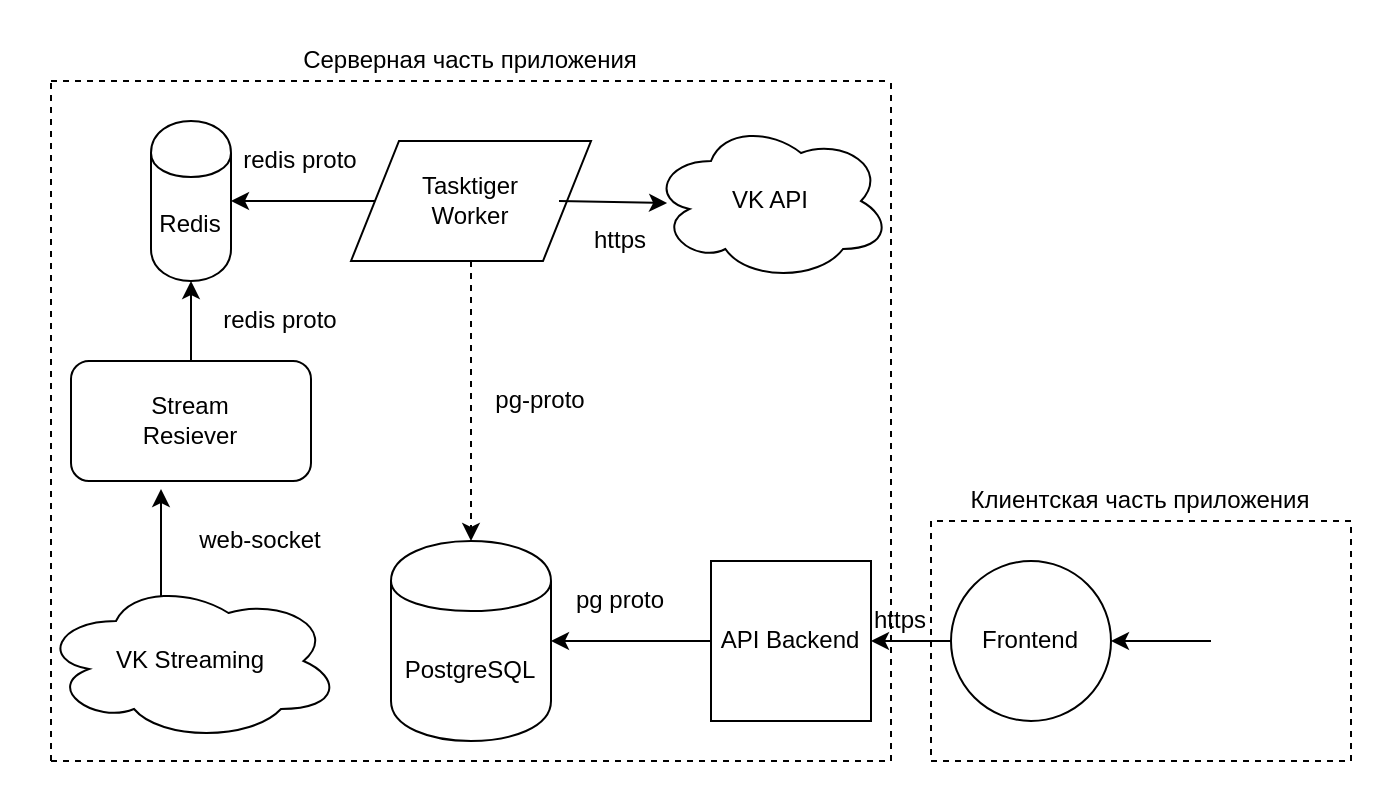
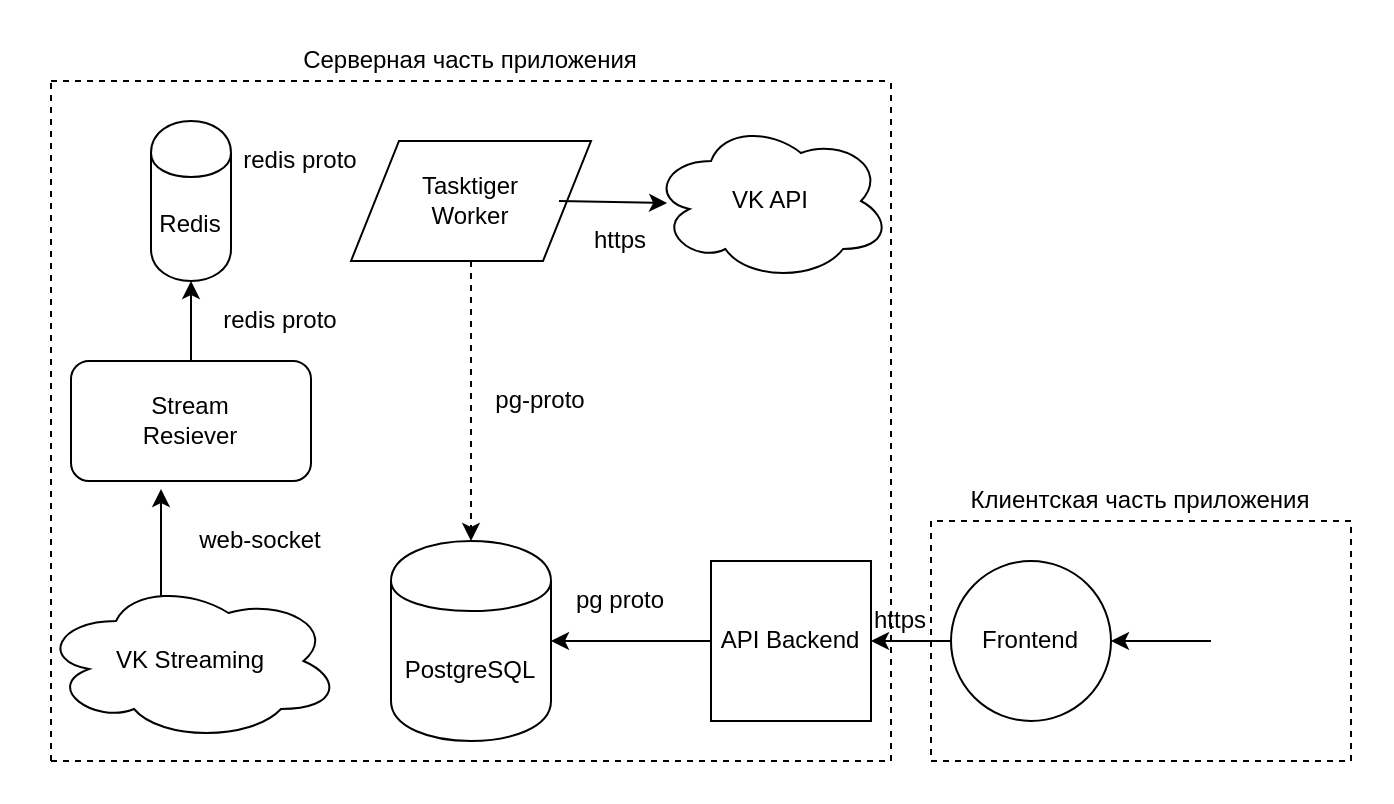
  <mxCell id="0" />
  <mxCell id="1" parent="0" />
  <mxCell id="2" value="Frontend" style="ellipse;whiteSpace=wrap;html=1;aspect=fixed;" parent="1" vertex="1"><mxGeometry x="475" y="280" width="80" height="80" as="geometry" /></mxCell>
  <mxCell id="3" value="API Backend" style="whiteSpace=wrap;html=1;aspect=fixed;" parent="1" vertex="1"><mxGeometry x="355" y="280" width="80" height="80" as="geometry" /></mxCell>
  <mxCell id="4" value="Redis" style="shape=cylinder;whiteSpace=wrap;html=1;boundedLbl=1;backgroundOutline=1;" parent="1" vertex="1"><mxGeometry x="75" y="60" width="40" height="80" as="geometry" /></mxCell>
  <mxCell id="5" value="&lt;div&gt;PostgreSQL&lt;/div&gt;" style="shape=cylinder;whiteSpace=wrap;html=1;boundedLbl=1;backgroundOutline=1;" parent="1" vertex="1"><mxGeometry x="195" y="270" width="80" height="100" as="geometry" /></mxCell>
  <mxCell id="6" value="&lt;div&gt;VK API&lt;/div&gt;" style="ellipse;shape=cloud;whiteSpace=wrap;html=1;" parent="1" vertex="1"><mxGeometry x="325" y="60" width="120" height="80" as="geometry" /></mxCell>
  <mxCell id="7" style="edgeStyle=orthogonalEdgeStyle;rounded=0;orthogonalLoop=1;jettySize=auto;html=1;exitX=0.4;exitY=0.1;exitDx=0;exitDy=0;exitPerimeter=0;entryX=0.375;entryY=1.067;entryDx=0;entryDy=0;entryPerimeter=0;" edge="1" parent="1" source="8" target="9"><mxGeometry relative="1" as="geometry" /></mxCell>
  <mxCell id="8" value="&lt;div&gt;VK Streaming&lt;/div&gt;" style="ellipse;shape=cloud;whiteSpace=wrap;html=1;" parent="1" vertex="1"><mxGeometry x="20" y="290" width="150" height="80" as="geometry" /></mxCell>
  <mxCell id="9" value="&lt;div&gt;Stream&lt;/div&gt;&lt;div&gt;Resiever&lt;br&gt;&lt;/div&gt;" style="rounded=1;whiteSpace=wrap;html=1;" parent="1" vertex="1"><mxGeometry x="35" y="180" width="120" height="60" as="geometry" /></mxCell>
  <mxCell id="10" value="" style="endArrow=classic;html=1;exitX=0.5;exitY=0;exitDx=0;exitDy=0;" parent="1" source="9" target="4" edge="1"><mxGeometry width="50" height="50" relative="1" as="geometry"><mxPoint x="-15" y="440" as="sourcePoint" /><mxPoint x="35" y="390" as="targetPoint" /></mxGeometry></mxCell>
  <mxCell id="11" style="edgeStyle=orthogonalEdgeStyle;rounded=0;orthogonalLoop=1;jettySize=auto;html=1;exitX=0.5;exitY=1;exitDx=0;exitDy=0;dashed=1;" edge="1" parent="1" source="12" target="5"><mxGeometry relative="1" as="geometry" /></mxCell>
  <mxCell id="12" value="&lt;div&gt;Tasktiger&lt;/div&gt;&lt;div&gt;Worker&lt;br&gt;&lt;/div&gt;" style="shape=parallelogram;perimeter=parallelogramPerimeter;whiteSpace=wrap;html=1;" parent="1" vertex="1"><mxGeometry x="175" y="70" width="120" height="60" as="geometry" /></mxCell>
- <mxCell id="13" value="" style="endArrow=classic;html=1;entryX=1;entryY=0.5;entryDx=0;entryDy=0;exitX=0;exitY=0.5;exitDx=0;exitDy=0;" parent="1" source="12" target="4" edge="1"><mxGeometry width="50" height="50" relative="1" as="geometry"><mxPoint x="15" y="520" as="sourcePoint" /><mxPoint x="65" y="470" as="targetPoint" /></mxGeometry></mxCell>
  <mxCell id="14" value="" style="endArrow=classic;html=1;entryX=0.067;entryY=0.513;entryDx=0;entryDy=0;entryPerimeter=0;" parent="1" target="6" edge="1"><mxGeometry width="50" height="50" relative="1" as="geometry"><mxPoint x="279" y="100" as="sourcePoint" /><mxPoint x="320" y="105" as="targetPoint" /></mxGeometry></mxCell>
  <mxCell id="15" value="" style="endArrow=classic;html=1;exitX=0;exitY=0.5;exitDx=0;exitDy=0;entryX=1;entryY=0.5;entryDx=0;entryDy=0;" parent="1" source="3" target="5" edge="1"><mxGeometry width="50" height="50" relative="1" as="geometry"><mxPoint x="25" y="440" as="sourcePoint" /><mxPoint x="75" y="390" as="targetPoint" /></mxGeometry></mxCell>
  <mxCell id="16" value="" style="endArrow=classic;html=1;entryX=1;entryY=0.5;entryDx=0;entryDy=0;exitX=0;exitY=0.5;exitDx=0;exitDy=0;" parent="1" source="2" target="3" edge="1"><mxGeometry width="50" height="50" relative="1" as="geometry"><mxPoint x="435" y="400" as="sourcePoint" /><mxPoint x="485" y="350" as="targetPoint" /></mxGeometry></mxCell>
  <mxCell id="17" value="" style="endArrow=classic;html=1;entryX=1;entryY=0.5;entryDx=0;entryDy=0;" parent="1" target="2" edge="1"><mxGeometry width="50" height="50" relative="1" as="geometry"><mxPoint x="605" y="320" as="sourcePoint" /><mxPoint x="615" y="320" as="targetPoint" /></mxGeometry></mxCell>
  <mxCell id="18" value="" style="endArrow=none;dashed=1;html=1;" parent="1" edge="1"><mxGeometry width="50" height="50" relative="1" as="geometry"><mxPoint x="445" y="380" as="sourcePoint" /><mxPoint x="445" y="40" as="targetPoint" /></mxGeometry></mxCell>
  <mxCell id="19" value="" style="endArrow=none;dashed=1;html=1;" parent="1" edge="1"><mxGeometry width="50" height="50" relative="1" as="geometry"><mxPoint x="25" y="380" as="sourcePoint" /><mxPoint x="25" y="40" as="targetPoint" /></mxGeometry></mxCell>
  <mxCell id="20" value="" style="endArrow=none;dashed=1;html=1;" parent="1" edge="1"><mxGeometry width="50" height="50" relative="1" as="geometry"><mxPoint x="25" y="40" as="sourcePoint" /><mxPoint x="445" y="40" as="targetPoint" /></mxGeometry></mxCell>
  <mxCell id="21" value="" style="endArrow=none;dashed=1;html=1;" parent="1" edge="1"><mxGeometry width="50" height="50" relative="1" as="geometry"><mxPoint x="25" y="380" as="sourcePoint" /><mxPoint x="445" y="380" as="targetPoint" /></mxGeometry></mxCell>
  <mxCell id="22" value="" style="endArrow=none;dashed=1;html=1;" parent="1" edge="1"><mxGeometry width="50" height="50" relative="1" as="geometry"><mxPoint x="675" y="260" as="sourcePoint" /><mxPoint x="465" y="260" as="targetPoint" /></mxGeometry></mxCell>
  <mxCell id="23" value="" style="endArrow=none;dashed=1;html=1;" parent="1" edge="1"><mxGeometry width="50" height="50" relative="1" as="geometry"><mxPoint x="465" y="380" as="sourcePoint" /><mxPoint x="675" y="380" as="targetPoint" /></mxGeometry></mxCell>
  <mxCell id="24" value="" style="endArrow=none;dashed=1;html=1;" parent="1" edge="1"><mxGeometry width="50" height="50" relative="1" as="geometry"><mxPoint x="465" y="260" as="sourcePoint" /><mxPoint x="465" y="380" as="targetPoint" /></mxGeometry></mxCell>
  <mxCell id="25" value="" style="endArrow=none;dashed=1;html=1;" parent="1" edge="1"><mxGeometry width="50" height="50" relative="1" as="geometry"><mxPoint x="675" y="380" as="sourcePoint" /><mxPoint x="675" y="260" as="targetPoint" /></mxGeometry></mxCell>
  <mxCell id="26" value="Серверная часть приложения" style="text;html=1;strokeColor=none;fillColor=none;align=center;verticalAlign=middle;whiteSpace=wrap;rounded=0;" parent="1" vertex="1"><mxGeometry x="25" y="20" width="420" height="20" as="geometry" /></mxCell>
  <mxCell id="27" value="Клиентская часть приложения" style="text;html=1;strokeColor=none;fillColor=none;align=center;verticalAlign=middle;whiteSpace=wrap;rounded=0;" parent="1" vertex="1"><mxGeometry x="465" y="240" width="210" height="20" as="geometry" /></mxCell>
  <mxCell id="28" value="redis proto" style="text;html=1;strokeColor=none;fillColor=none;align=center;verticalAlign=middle;whiteSpace=wrap;rounded=0;" vertex="1" parent="1"><mxGeometry x="105" y="150" width="70" height="20" as="geometry" /></mxCell>
  <mxCell id="29" value="redis proto" style="text;html=1;strokeColor=none;fillColor=none;align=center;verticalAlign=middle;whiteSpace=wrap;rounded=0;" vertex="1" parent="1"><mxGeometry x="115" y="70" width="70" height="20" as="geometry" /></mxCell>
  <mxCell id="30" value="&lt;div&gt;https&lt;/div&gt;" style="text;html=1;strokeColor=none;fillColor=none;align=center;verticalAlign=middle;whiteSpace=wrap;rounded=0;" vertex="1" parent="1"><mxGeometry x="275" y="110" width="70" height="20" as="geometry" /></mxCell>
  <mxCell id="31" value="&lt;div&gt;https&lt;/div&gt;" style="text;html=1;strokeColor=none;fillColor=none;align=center;verticalAlign=middle;whiteSpace=wrap;rounded=0;" vertex="1" parent="1"><mxGeometry x="415" y="300" width="70" height="20" as="geometry" /></mxCell>
  <mxCell id="32" value="pg proto" style="text;html=1;strokeColor=none;fillColor=none;align=center;verticalAlign=middle;whiteSpace=wrap;rounded=0;" vertex="1" parent="1"><mxGeometry x="275" y="290" width="70" height="20" as="geometry" /></mxCell>
  <mxCell id="33" value="web-socket" style="text;html=1;strokeColor=none;fillColor=none;align=center;verticalAlign=middle;whiteSpace=wrap;rounded=0;" vertex="1" parent="1"><mxGeometry x="95" y="260" width="70" height="20" as="geometry" /></mxCell>
  <mxCell id="34" value="pg-proto" style="text;html=1;strokeColor=none;fillColor=none;align=center;verticalAlign=middle;whiteSpace=wrap;rounded=0;" vertex="1" parent="1"><mxGeometry x="235" y="190" width="70" height="20" as="geometry" /></mxCell>
